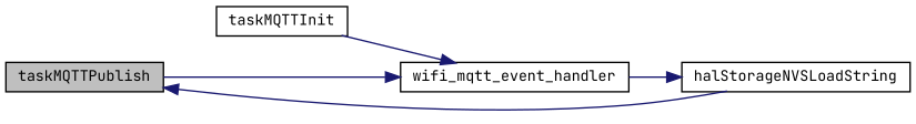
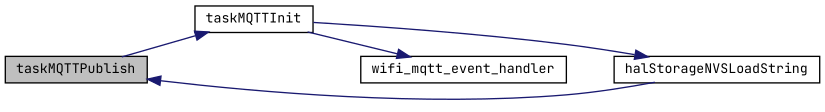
  digraph {
    fontname="JetBrains Mono"
    rankdir=LR
    node [color=black fillcolor=white fontname="JetBrains Mono" fontsize=10 shape=record style=filled]
    edge [color=midnightblue fontname="JetBrains Mono" fontsize=10 labelfontname=Helvetica labelfontsize=10 style=solid]
    n1 [fillcolor=grey75 fontcolor=black height=0.2 label=taskMQTTPublish width=0.4]
    n2 [height=0.2 label=taskMQTTInit width=0.4]
    n3 [height=0.2 label=halStorageNVSLoadString width=0.4]
    n4 [height=0.2 label=wifi_mqtt_event_handler width=0.4]
-   n1 -> n4
-   n4 -> n3
+   n1 -> n2
+   n2 -> n3
    n2 -> n4
    n3 -> n1
  }
